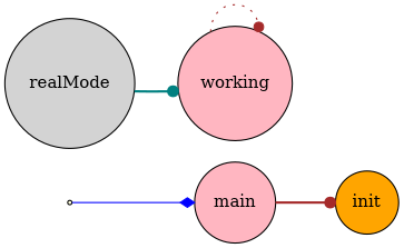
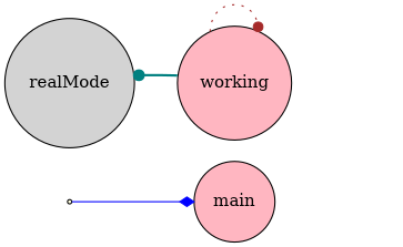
  digraph {
    rankdir=LR
    node [fillcolor=lightpink shape=circle style=filled]
    edge [arrowhead=dot color=brown style=bold]
    iniziale [fillcolor=lightyellow shape=point]
    main
-   init [fillcolor=orange]
    realMode [fillcolor=lightgrey]
    working
    iniziale -> main [arrowhead=diamond color=blue style=solid]
-   main -> init
-   realMode -> working [color=teal]
+   working -> realMode [color=teal]
    working -> working [style=dotted]
  }
